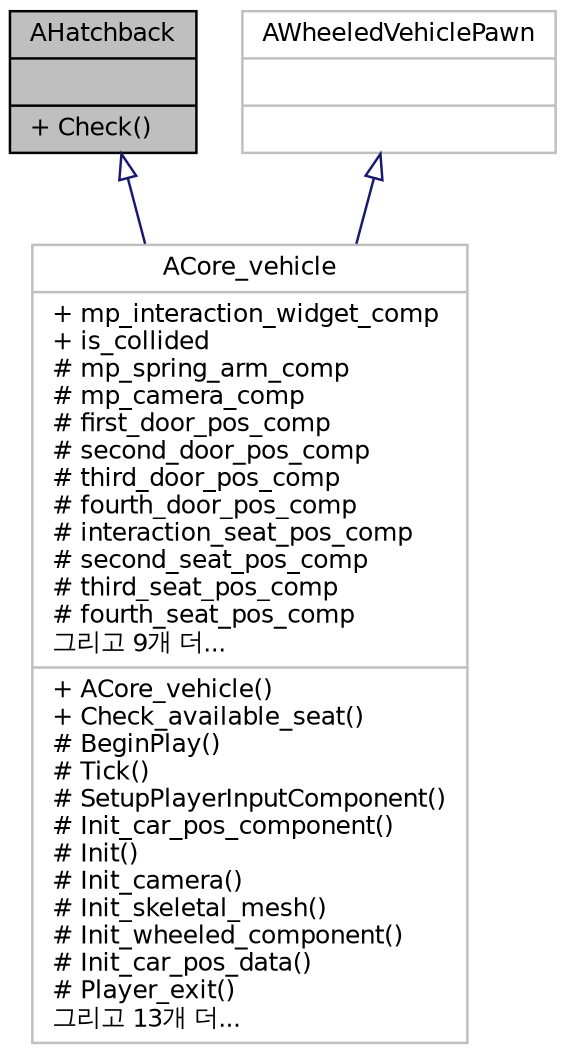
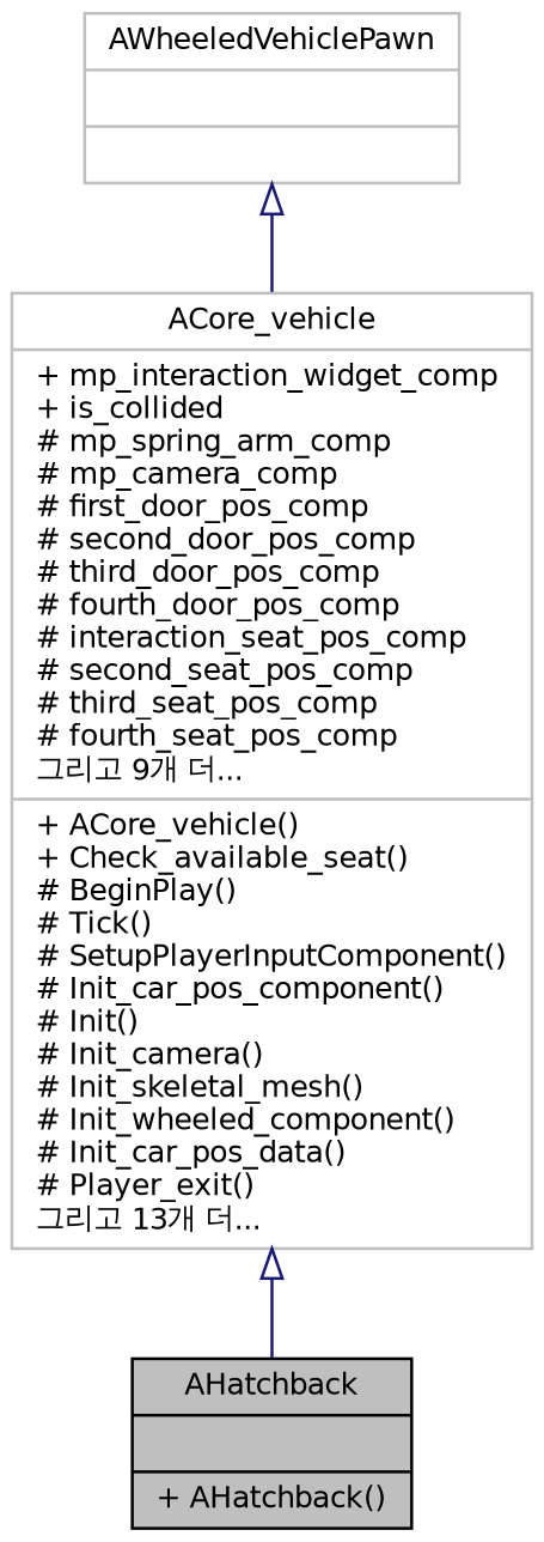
  digraph {
    node [color=grey75 fillcolor=white fontname=Helvetica fontsize=10 shape=record style=filled]
    edge [arrowtail=onormal color=midnightblue dir=back fontname=Helvetica fontsize=10 labelfontname=Helvetica labelfontsize=10 style=solid]
-   n1 [color=black fillcolor=grey75 fontcolor=black height=0.2 label="{AHatchback\n||+ Check()\l}" width=0.4]
+   n1 [color=black fillcolor=grey75 fontcolor=black height=0.2 label="{AHatchback\n||+ AHatchback()\l}" width=0.4]
    n2 [height=0.2 label="{ACore_vehicle\n|+ mp_interaction_widget_comp\l+ is_collided\l# mp_spring_arm_comp\l# mp_camera_comp\l# first_door_pos_comp\l# second_door_pos_comp\l# third_door_pos_comp\l# fourth_door_pos_comp\l# interaction_seat_pos_comp\l# second_seat_pos_comp\l# third_seat_pos_comp\l# fourth_seat_pos_comp\l그리고 9개 더...\l|+ ACore_vehicle()\l+ Check_available_seat()\l# BeginPlay()\l# Tick()\l# SetupPlayerInputComponent()\l# Init_car_pos_component()\l# Init()\l# Init_camera()\l# Init_skeletal_mesh()\l# Init_wheeled_component()\l# Init_car_pos_data()\l# Player_exit()\l그리고 13개 더...\l}" width=0.4]
    n3 [height=0.2 label="{AWheeledVehiclePawn\n||}" width=0.4]
-   n1 -> n2
+   n2 -> n1
    n3 -> n2
  }
